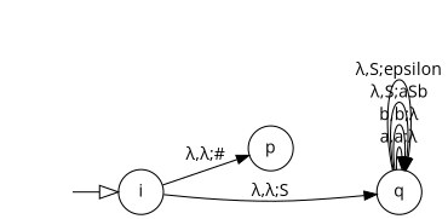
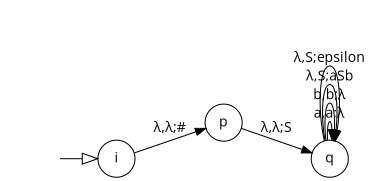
  digraph {
    fontname="Open Sans"
    rankdir=LR
    node [fontname="Open Sans" shape=circle]
    edge [fontname="Open Sans"]
    i
    p
    q
    "" [shape=none]
    i -> p [label="λ,λ;#"]
-   i -> q [label="λ,λ;S"]
+   p -> q [label="λ,λ;S"]
    q -> q [label="a,a;λ"]
    q -> q [label="b,b;λ"]
    q -> q [label="λ,S;aSb"]
    q -> q [label="λ,S;epsilon"]
    "" -> i [arrowhead=empty arrowsize=1.5]
  }
